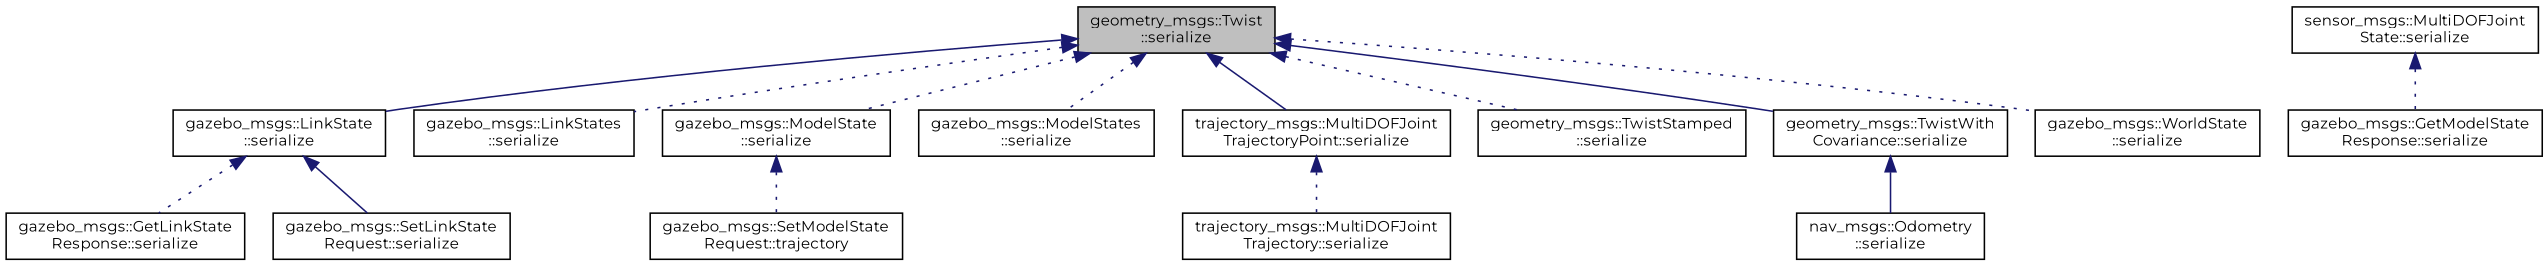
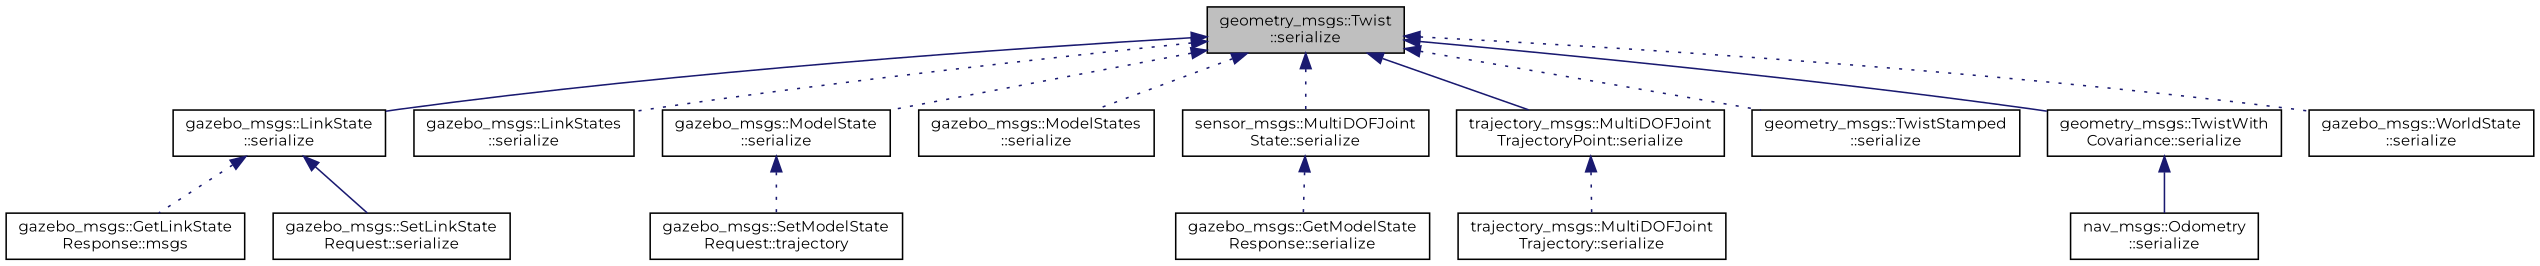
  digraph {
    fontname=Montserrat
    rankdir=TB
    node [color=black fillcolor=white fontname=Montserrat fontsize=10 shape=record style=filled]
    edge [color=midnightblue dir=back fontname=Montserrat fontsize=10 labelfontname=Helvetica labelfontsize=10 style=dotted]
    n1 [fillcolor=grey75 fontcolor=black height=0.2 label="geometry_msgs::Twist\l::serialize" width=0.4]
    n2 [height=0.2 label="gazebo_msgs::LinkState\l::serialize" width=0.4]
    n3 [height=0.2 label="gazebo_msgs::LinkStates\l::serialize" width=0.4]
    n4 [height=0.2 label="gazebo_msgs::ModelState\l::serialize" width=0.4]
    n5 [height=0.2 label="gazebo_msgs::ModelStates\l::serialize" width=0.4]
    n6 [height=0.2 label="sensor_msgs::MultiDOFJoint\lState::serialize" width=0.4]
    n7 [height=0.2 label="trajectory_msgs::MultiDOFJoint\lTrajectoryPoint::serialize" width=0.4]
    n8 [height=0.2 label="geometry_msgs::TwistStamped\l::serialize" width=0.4]
    n9 [height=0.2 label="geometry_msgs::TwistWith\lCovariance::serialize" width=0.4]
    n10 [height=0.2 label="gazebo_msgs::WorldState\l::serialize" width=0.4]
    n11 [height=0.2 label="gazebo_msgs::GetModelState\lResponse::serialize" width=0.4]
-   n12 [height=0.2 label="gazebo_msgs::GetLinkState\lResponse::serialize" width=0.4]
+   n12 [height=0.2 label="gazebo_msgs::GetLinkState\lResponse::msgs" width=0.4]
    n13 [height=0.2 label="gazebo_msgs::SetLinkState\lRequest::serialize" width=0.4]
    n14 [height=0.2 label="gazebo_msgs::SetModelState\lRequest::trajectory" width=0.4]
    n15 [height=0.2 label="trajectory_msgs::MultiDOFJoint\lTrajectory::serialize" width=0.4]
    n16 [height=0.2 label="nav_msgs::Odometry\l::serialize" width=0.4]
    n1 -> n2 [style=solid]
    n1 -> n3
    n1 -> n4
    n1 -> n5
+   n1 -> n6
    n1 -> n7 [style=solid]
    n1 -> n8
    n1 -> n9 [style=solid]
    n1 -> n10
    n2 -> n12
    n2 -> n13 [style=solid]
    n4 -> n14
    n6 -> n11
    n7 -> n15
    n9 -> n16 [style=solid]
  }
